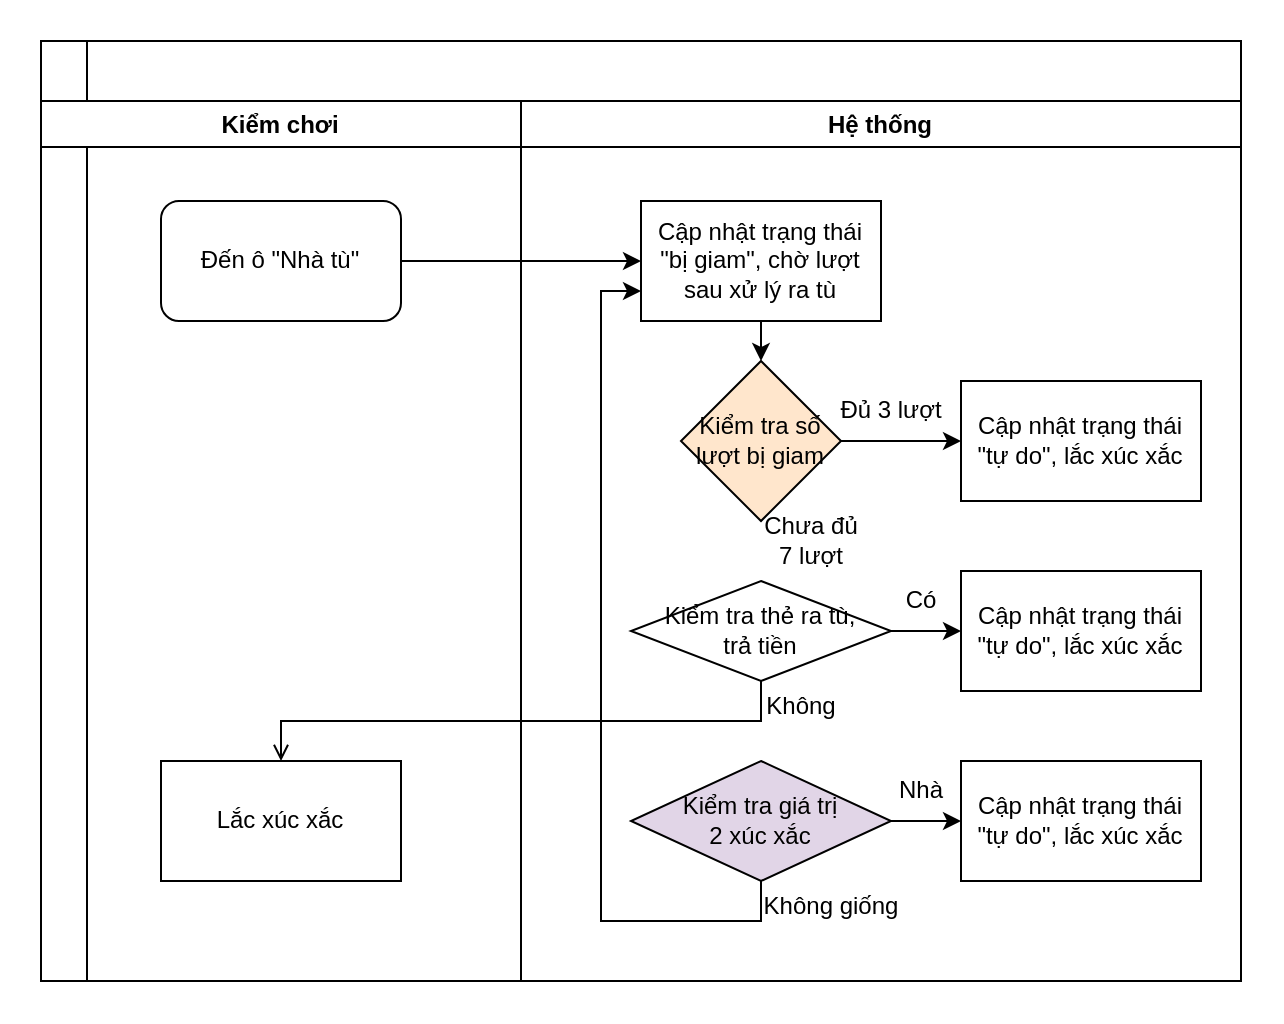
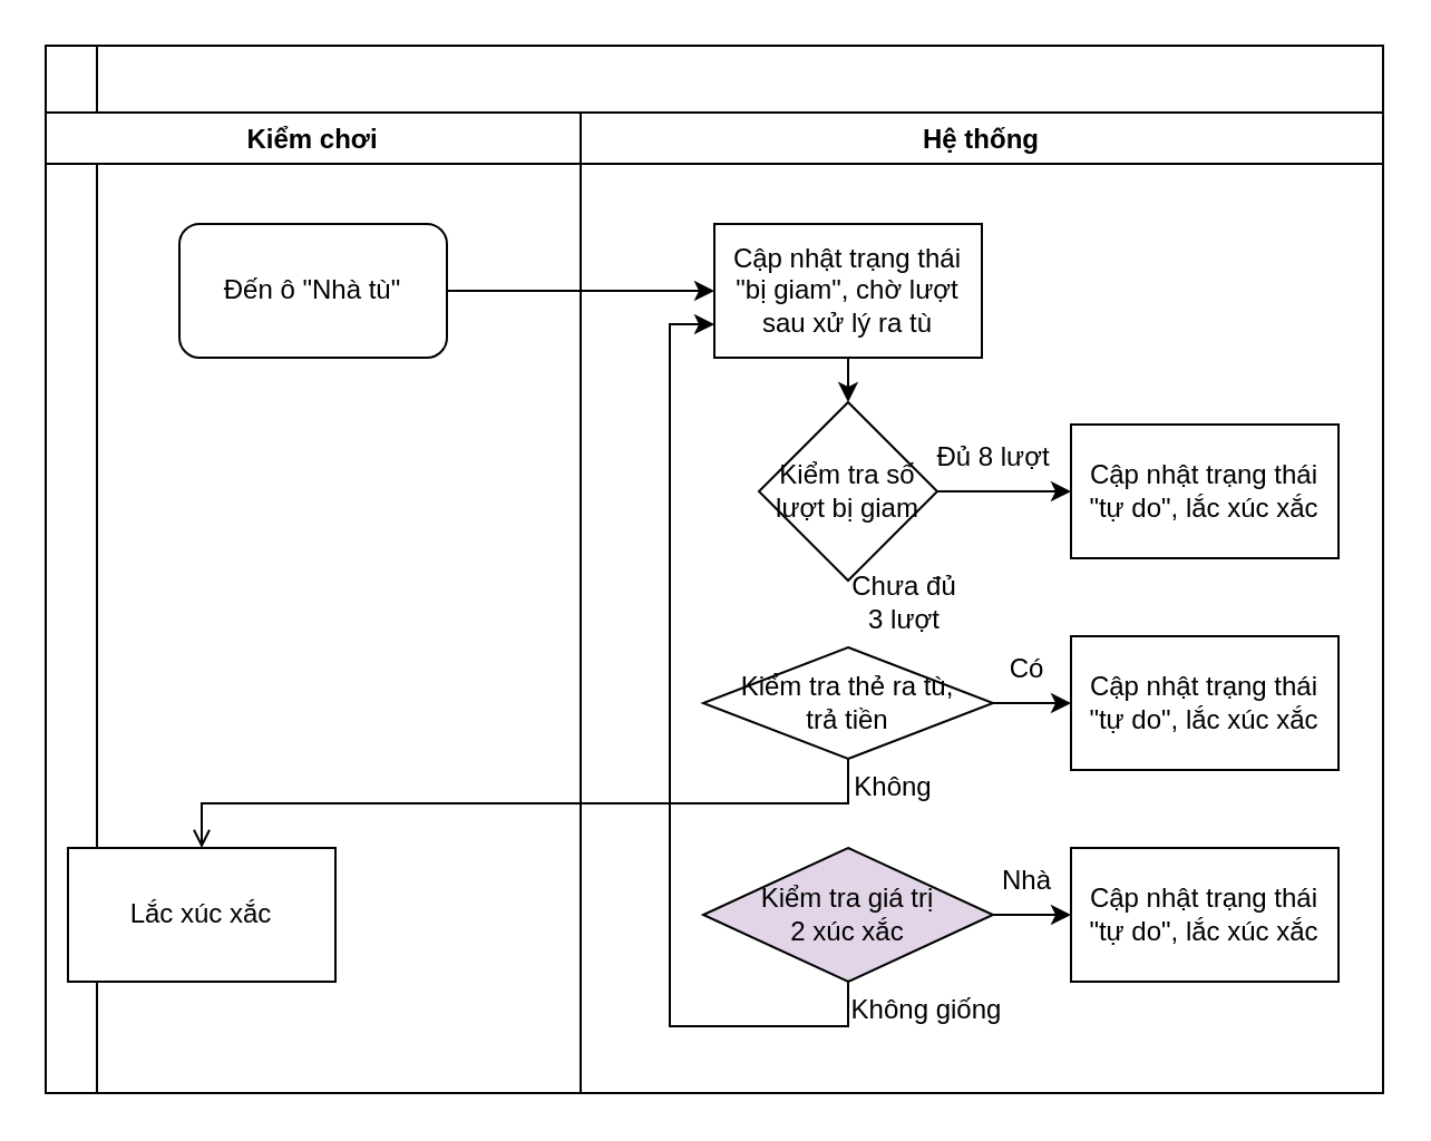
  <mxCell id="0" />
  <mxCell id="1" parent="0" />
  <mxCell id="2" value="" style="swimlane;horizontal=0;" parent="1" vertex="1"><mxGeometry x="20" y="20" width="600" height="470" as="geometry" /></mxCell>
  <mxCell id="3" value="Kiểm chơi" style="swimlane;horizontal=1;" parent="2" vertex="1"><mxGeometry y="30" width="240" height="440" as="geometry" /></mxCell>
  <mxCell id="4" value="Đến ô &quot;Nhà tù&quot;" style="rounded=1;whiteSpace=wrap;html=1;" parent="3" vertex="1"><mxGeometry x="60" y="50" width="120" height="60" as="geometry" /></mxCell>
- <mxCell id="5" value="Lắc xúc xắc" style="rounded=0;whiteSpace=wrap;html=1;" vertex="1" parent="3"><mxGeometry x="60" y="330" width="120" height="60" as="geometry" /></mxCell>
+ <mxCell id="5" value="Lắc xúc xắc" style="rounded=0;whiteSpace=wrap;html=1;" vertex="1" parent="3"><mxGeometry x="10" y="330" width="120" height="60" as="geometry" /></mxCell>
  <mxCell id="6" value="Hệ thống" style="swimlane;horizontal=1;" parent="2" vertex="1"><mxGeometry x="240" y="30" width="360" height="440" as="geometry" /></mxCell>
  <mxCell id="7" value="Cập nhật trạng thái &quot;bị giam&quot;, chờ lượt sau xử lý ra tù" style="rounded=0;whiteSpace=wrap;html=1;" parent="6" vertex="1"><mxGeometry x="60" y="50" width="120" height="60" as="geometry" /></mxCell>
  <mxCell id="8" style="edgeStyle=orthogonalEdgeStyle;rounded=0;orthogonalLoop=1;jettySize=auto;html=1;exitX=1;exitY=0.5;exitDx=0;exitDy=0;entryX=0;entryY=0.5;entryDx=0;entryDy=0;" edge="1" parent="6" source="9" target="11"><mxGeometry relative="1" as="geometry" /></mxCell>
- <mxCell id="9" value="Kiểm tra số lượt bị giam" style="rhombus;whiteSpace=wrap;html=1;fillColor=#ffe6cc;" vertex="1" parent="6"><mxGeometry x="80" y="130" width="80" height="80" as="geometry" /></mxCell>
+ <mxCell id="9" value="Kiểm tra số lượt bị giam" style="rhombus;whiteSpace=wrap;html=1;" vertex="1" parent="6"><mxGeometry x="80" y="130" width="80" height="80" as="geometry" /></mxCell>
  <mxCell id="10" style="edgeStyle=orthogonalEdgeStyle;rounded=0;orthogonalLoop=1;jettySize=auto;html=1;exitX=0.5;exitY=1;exitDx=0;exitDy=0;entryX=0.5;entryY=0;entryDx=0;entryDy=0;" parent="6" source="7" target="9" edge="1"><mxGeometry relative="1" as="geometry"><mxPoint x="120" y="130" as="targetPoint" /></mxGeometry></mxCell>
  <mxCell id="11" value="Cập nhật trạng thái &quot;tự do&quot;, lắc xúc xắc" style="rounded=0;whiteSpace=wrap;html=1;" vertex="1" parent="6"><mxGeometry x="220" y="140" width="120" height="60" as="geometry" /></mxCell>
- <mxCell id="12" value="Đủ 3 lượt" style="text;html=1;align=center;verticalAlign=middle;resizable=0;points=[];autosize=1;strokeColor=none;fillColor=none;" vertex="1" parent="6"><mxGeometry x="150" y="140" width="70" height="30" as="geometry" /></mxCell>
+ <mxCell id="12" value="Đủ 8 lượt" style="text;html=1;align=center;verticalAlign=middle;resizable=0;points=[];autosize=1;strokeColor=none;fillColor=none;" vertex="1" parent="6"><mxGeometry x="150" y="140" width="70" height="30" as="geometry" /></mxCell>
  <mxCell id="13" style="edgeStyle=orthogonalEdgeStyle;rounded=0;orthogonalLoop=1;jettySize=auto;html=1;exitX=1;exitY=0.5;exitDx=0;exitDy=0;entryX=0;entryY=0.5;entryDx=0;entryDy=0;" edge="1" parent="6" source="14" target="15"><mxGeometry relative="1" as="geometry"><mxPoint x="220" y="265" as="targetPoint" /></mxGeometry></mxCell>
  <mxCell id="14" value="Kiểm tra thẻ ra tù,&lt;div&gt;trả tiền&lt;/div&gt;" style="rhombus;whiteSpace=wrap;html=1;" vertex="1" parent="6"><mxGeometry x="55" y="240" width="130" height="50" as="geometry" /></mxCell>
  <mxCell id="15" value="Cập nhật trạng thái &quot;tự do&quot;, lắc xúc xắc" style="rounded=0;whiteSpace=wrap;html=1;" vertex="1" parent="6"><mxGeometry x="220" y="235" width="120" height="60" as="geometry" /></mxCell>
  <mxCell id="16" value="Có" style="text;html=1;align=center;verticalAlign=middle;resizable=0;points=[];autosize=1;strokeColor=none;fillColor=none;" vertex="1" parent="6"><mxGeometry x="180" y="235" width="40" height="30" as="geometry" /></mxCell>
- <mxCell id="17" value="Chưa đủ&lt;br&gt;7 lượt" style="text;html=1;align=center;verticalAlign=middle;resizable=0;points=[];autosize=1;strokeColor=none;fillColor=none;" vertex="1" parent="6"><mxGeometry x="110" y="200" width="70" height="40" as="geometry" /></mxCell>
+ <mxCell id="17" value="Chưa đủ&lt;br&gt;3 lượt" style="text;html=1;align=center;verticalAlign=middle;resizable=0;points=[];autosize=1;strokeColor=none;fillColor=none;" vertex="1" parent="6"><mxGeometry x="110" y="200" width="70" height="40" as="geometry" /></mxCell>
  <mxCell id="18" style="edgeStyle=orthogonalEdgeStyle;rounded=0;orthogonalLoop=1;jettySize=auto;html=1;exitX=1;exitY=0.5;exitDx=0;exitDy=0;entryX=0;entryY=0.5;entryDx=0;entryDy=0;" edge="1" parent="6" source="20" target="22"><mxGeometry relative="1" as="geometry"><mxPoint x="230" y="360" as="targetPoint" /></mxGeometry></mxCell>
  <mxCell id="19" style="edgeStyle=orthogonalEdgeStyle;rounded=0;orthogonalLoop=1;jettySize=auto;html=1;exitX=0.5;exitY=1;exitDx=0;exitDy=0;entryX=0;entryY=0.75;entryDx=0;entryDy=0;" edge="1" parent="6" source="20" target="7"><mxGeometry relative="1" as="geometry" /></mxCell>
  <mxCell id="20" value="Kiểm tra giá trị&lt;div&gt;2 xúc xắc&lt;/div&gt;" style="rhombus;whiteSpace=wrap;html=1;fillColor=#e1d5e7;" vertex="1" parent="6"><mxGeometry x="55" y="330" width="130" height="60" as="geometry" /></mxCell>
  <mxCell id="21" value="Nhà" style="text;html=1;align=center;verticalAlign=middle;resizable=0;points=[];autosize=1;strokeColor=none;fillColor=none;" vertex="1" parent="6"><mxGeometry x="170" y="330" width="60" height="30" as="geometry" /></mxCell>
  <mxCell id="22" value="Cập nhật trạng thái &quot;tự do&quot;, lắc xúc xắc" style="rounded=0;whiteSpace=wrap;html=1;" vertex="1" parent="6"><mxGeometry x="220" y="330" width="120" height="60" as="geometry" /></mxCell>
  <mxCell id="23" value="Không giống" style="text;html=1;align=center;verticalAlign=middle;resizable=0;points=[];autosize=1;strokeColor=none;fillColor=none;" vertex="1" parent="6"><mxGeometry x="110" y="388" width="90" height="30" as="geometry" /></mxCell>
  <mxCell id="24" style="edgeStyle=orthogonalEdgeStyle;rounded=0;orthogonalLoop=1;jettySize=auto;html=1;exitX=1;exitY=0.5;exitDx=0;exitDy=0;entryX=0;entryY=0.5;entryDx=0;entryDy=0;" parent="2" source="4" target="7" edge="1"><mxGeometry relative="1" as="geometry" /></mxCell>
  <mxCell id="25" style="edgeStyle=orthogonalEdgeStyle;rounded=0;orthogonalLoop=1;jettySize=auto;html=1;exitX=0.5;exitY=1;exitDx=0;exitDy=0;entryX=0.5;entryY=0;entryDx=0;entryDy=0;endArrow=open;" edge="1" parent="2" source="14" target="5"><mxGeometry relative="1" as="geometry" /></mxCell>
  <mxCell id="26" value="Không" style="text;html=1;align=center;verticalAlign=middle;resizable=0;points=[];autosize=1;strokeColor=none;fillColor=none;" vertex="1" parent="1"><mxGeometry x="370" y="338" width="60" height="30" as="geometry" /></mxCell>
